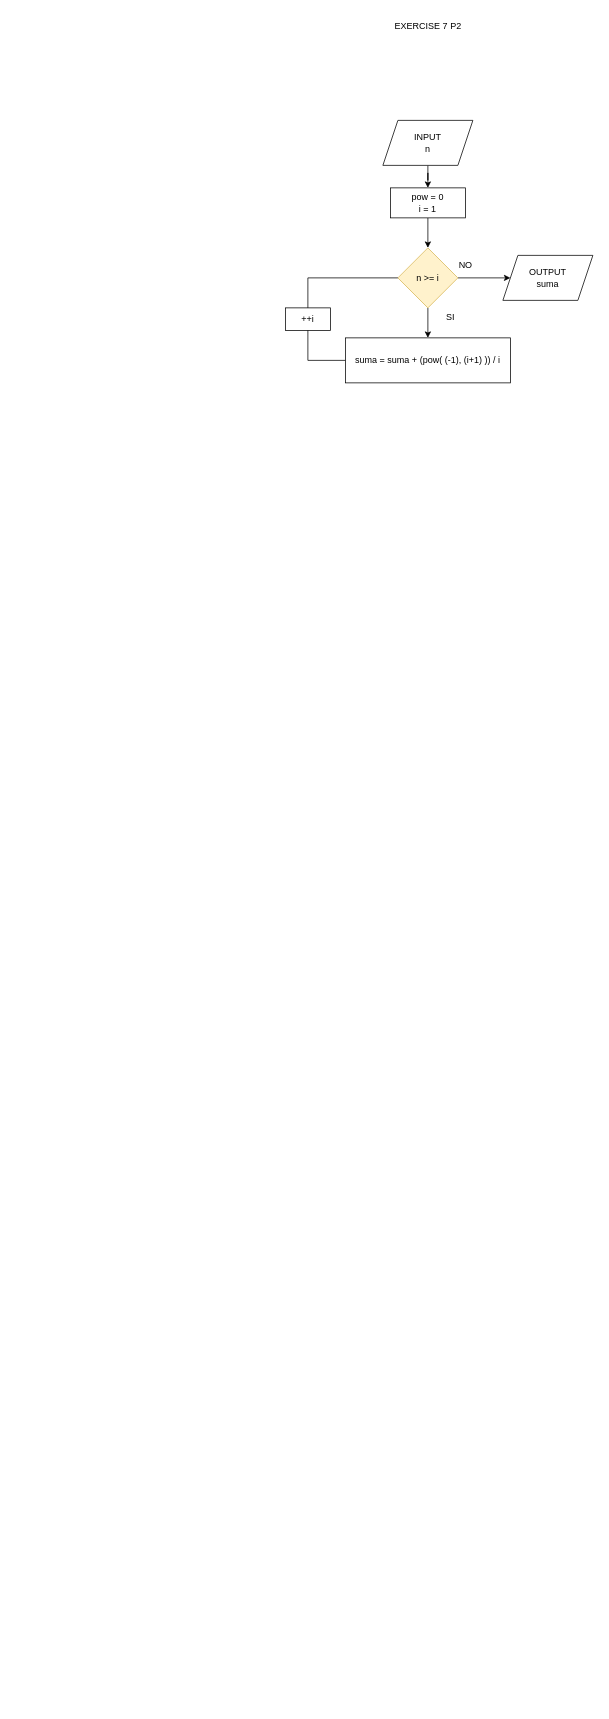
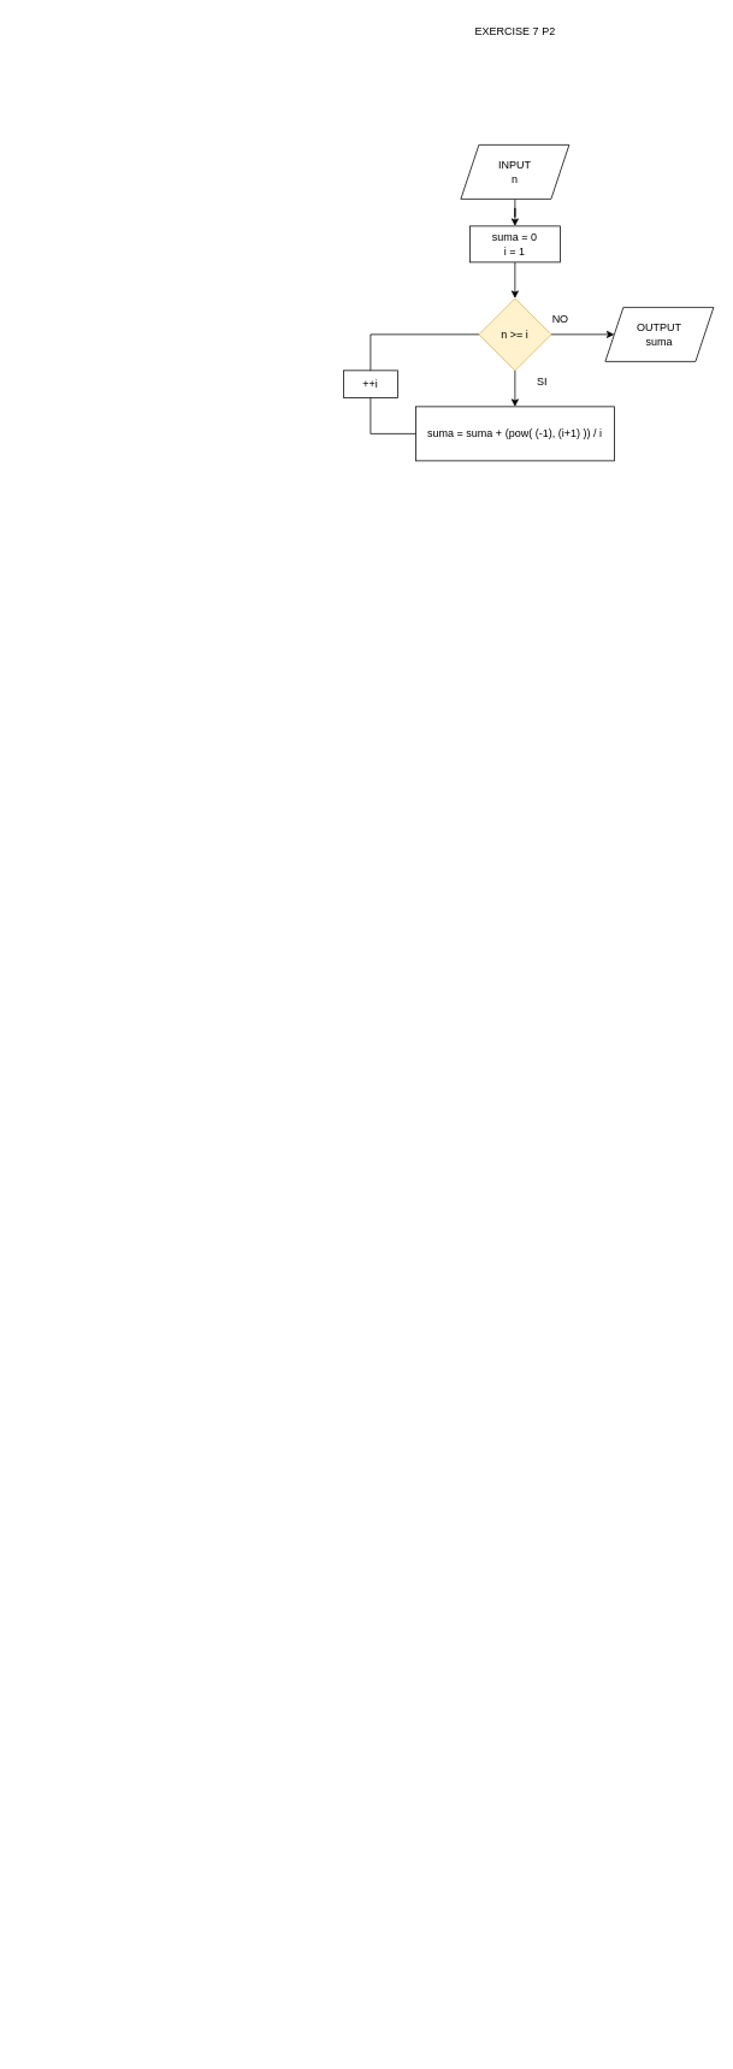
  <mxCell id="0" />
  <mxCell id="1" parent="0" />
  <mxCell id="2" value="EXERCISE 7 P2" style="text;html=1;align=center;verticalAlign=middle;resizable=0;points=[];autosize=1;strokeColor=none;fillColor=none;" parent="1" vertex="1"><mxGeometry x="515" width="110" height="30" as="geometry" y="20" /></mxCell>
  <mxCell id="3" style="edgeStyle=orthogonalEdgeStyle;rounded=0;orthogonalLoop=1;jettySize=auto;html=1;exitX=0;exitY=0.5;exitDx=0;exitDy=0;entryX=0;entryY=0.5;entryDx=0;entryDy=0;" edge="1" parent="1"><mxGeometry relative="1" as="geometry"><mxPoint x="502.5" y="1330" as="targetPoint" /><Array as="points"><mxPoint x="20" y="2270" /><mxPoint x="20" y="1330" /></Array></mxGeometry></mxCell>
  <mxCell id="4" value="" style="edgeStyle=orthogonalEdgeStyle;rounded=0;orthogonalLoop=1;jettySize=auto;html=1;" edge="1" parent="1" source="5" target="7"><mxGeometry relative="1" as="geometry" /></mxCell>
  <mxCell id="5" value="INPUT&lt;div&gt;n&lt;/div&gt;" style="shape=parallelogram;perimeter=parallelogramPerimeter;whiteSpace=wrap;html=1;fixedSize=1;" vertex="1" parent="1"><mxGeometry x="510" y="160" width="120" height="60" as="geometry" /></mxCell>
  <mxCell id="6" value="" style="edgeStyle=orthogonalEdgeStyle;rounded=0;orthogonalLoop=1;jettySize=auto;html=1;" edge="1" parent="1" source="7" target="10"><mxGeometry relative="1" as="geometry" /></mxCell>
- <mxCell id="7" value="pow = 0&lt;div&gt;i = 1&lt;/div&gt;" style="whiteSpace=wrap;html=1;" vertex="1" parent="1"><mxGeometry x="520" y="250" width="100" height="40" as="geometry" /></mxCell>
+ <mxCell id="7" value="suma = 0&lt;div&gt;i = 1&lt;/div&gt;" style="whiteSpace=wrap;html=1;" vertex="1" parent="1"><mxGeometry x="520" y="250" width="100" height="40" as="geometry" /></mxCell>
  <mxCell id="8" value="" style="edgeStyle=orthogonalEdgeStyle;rounded=0;orthogonalLoop=1;jettySize=auto;html=1;" edge="1" parent="1" source="10" target="11"><mxGeometry relative="1" as="geometry" /></mxCell>
  <mxCell id="9" value="" style="edgeStyle=orthogonalEdgeStyle;rounded=0;orthogonalLoop=1;jettySize=auto;html=1;" edge="1" parent="1" source="10" target="13"><mxGeometry relative="1" as="geometry" /></mxCell>
  <mxCell id="10" value="n &amp;gt;= i" style="rhombus;whiteSpace=wrap;html=1;fillColor=#fff2cc;strokeColor=#d6b656;" vertex="1" parent="1"><mxGeometry x="530" y="330" width="80" height="80" as="geometry" /></mxCell>
  <mxCell id="11" value="OUTPUT&lt;div&gt;suma&lt;/div&gt;" style="shape=parallelogram;perimeter=parallelogramPerimeter;whiteSpace=wrap;html=1;fixedSize=1;" vertex="1" parent="1"><mxGeometry x="670" y="340" width="120" height="60" as="geometry" /></mxCell>
  <mxCell id="12" value="NO" style="text;html=1;align=center;verticalAlign=middle;resizable=0;points=[];autosize=1;strokeColor=none;fillColor=none;" vertex="1" parent="1"><mxGeometry x="600" y="338" width="40" height="30" as="geometry" /></mxCell>
  <mxCell id="13" value="suma = suma + (pow( (-1), (i+1) )) / i" style="whiteSpace=wrap;html=1;" vertex="1" parent="1"><mxGeometry x="460" y="450" width="220" height="60" as="geometry" /></mxCell>
  <mxCell id="14" value="" style="endArrow=none;html=1;rounded=0;exitX=0;exitY=0.5;exitDx=0;exitDy=0;" edge="1" parent="1" source="10"><mxGeometry width="50" height="50" relative="1" as="geometry"><mxPoint x="410" y="530" as="sourcePoint" /><mxPoint x="460" y="480" as="targetPoint" /><Array as="points"><mxPoint x="410" y="370" /><mxPoint x="410" y="480" /></Array></mxGeometry></mxCell>
  <mxCell id="15" value="++i" style="whiteSpace=wrap;html=1;" vertex="1" parent="1"><mxGeometry x="380" y="410" width="60" height="30" as="geometry" /></mxCell>
  <mxCell id="16" value="SI" style="text;html=1;align=center;verticalAlign=middle;resizable=0;points=[];autosize=1;strokeColor=none;fillColor=none;" vertex="1" parent="1"><mxGeometry x="585" y="408" width="30" height="30" as="geometry" /></mxCell>
